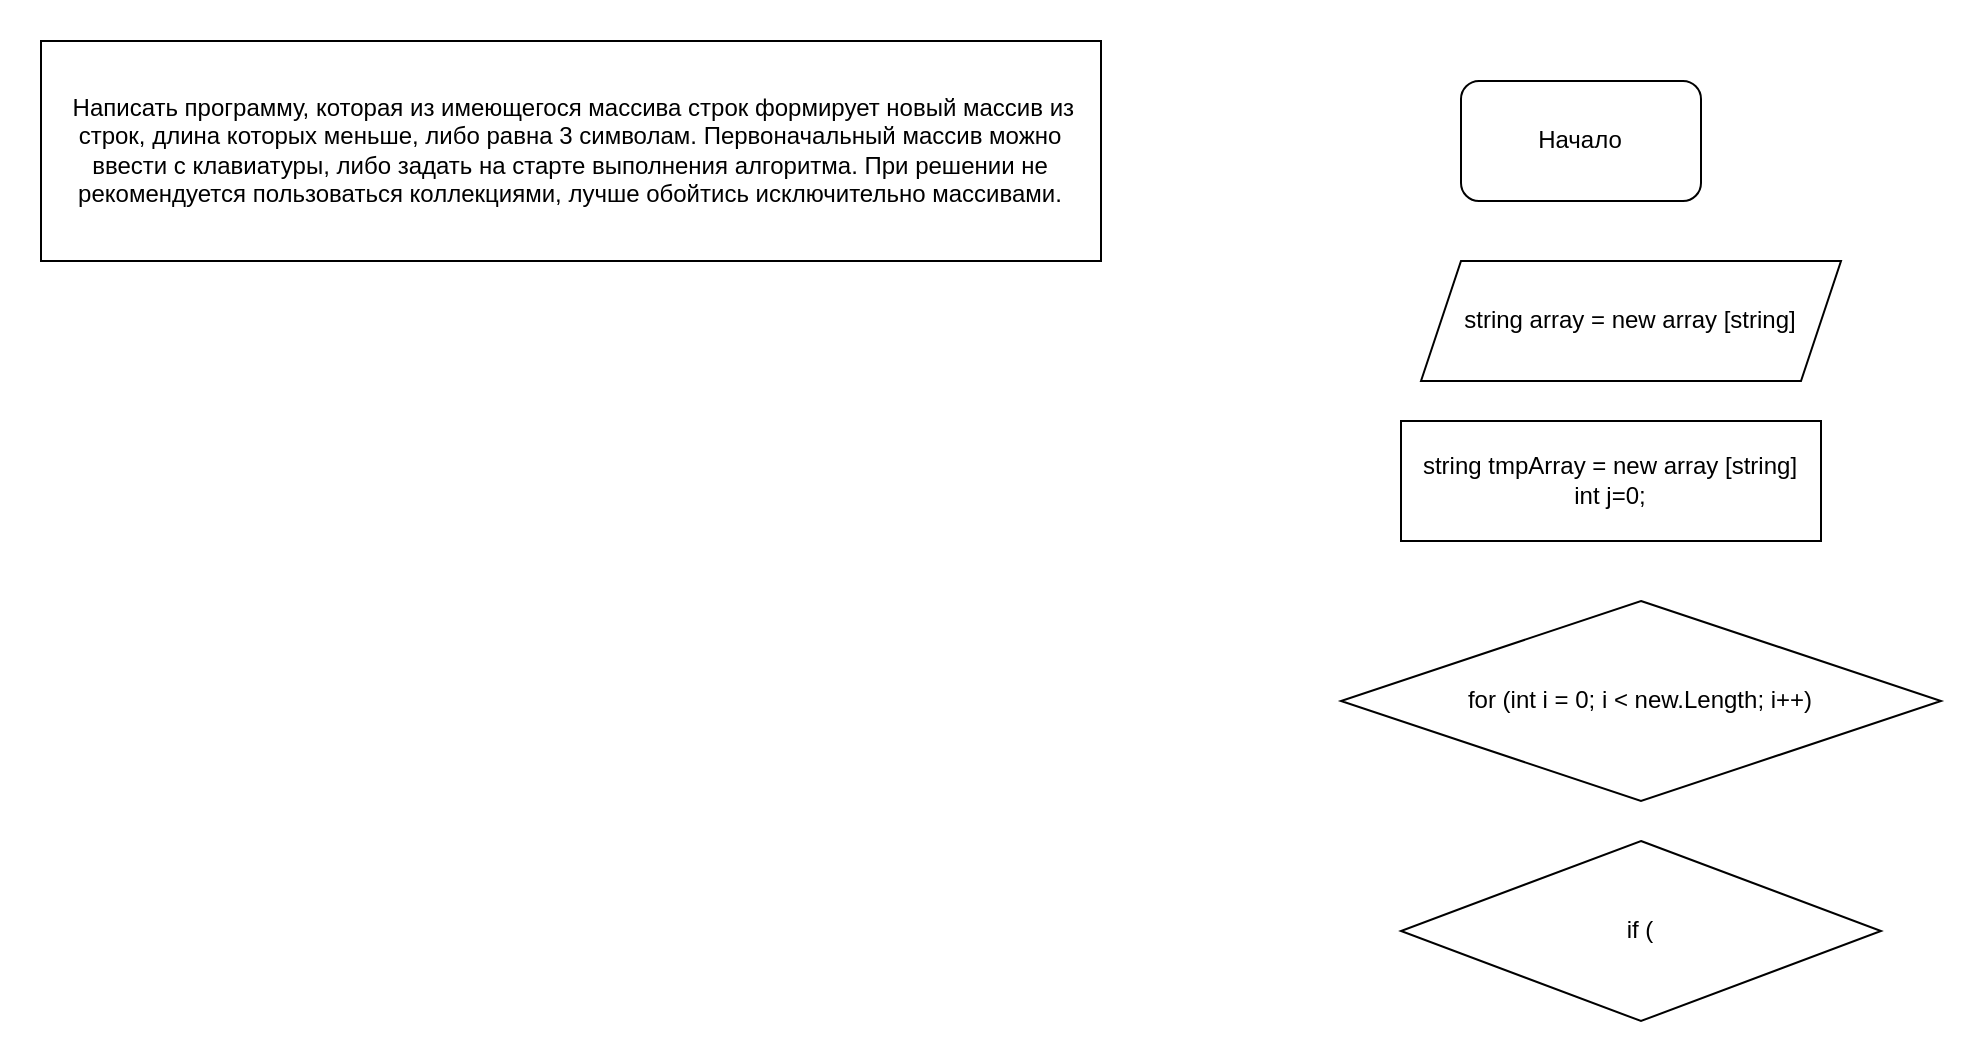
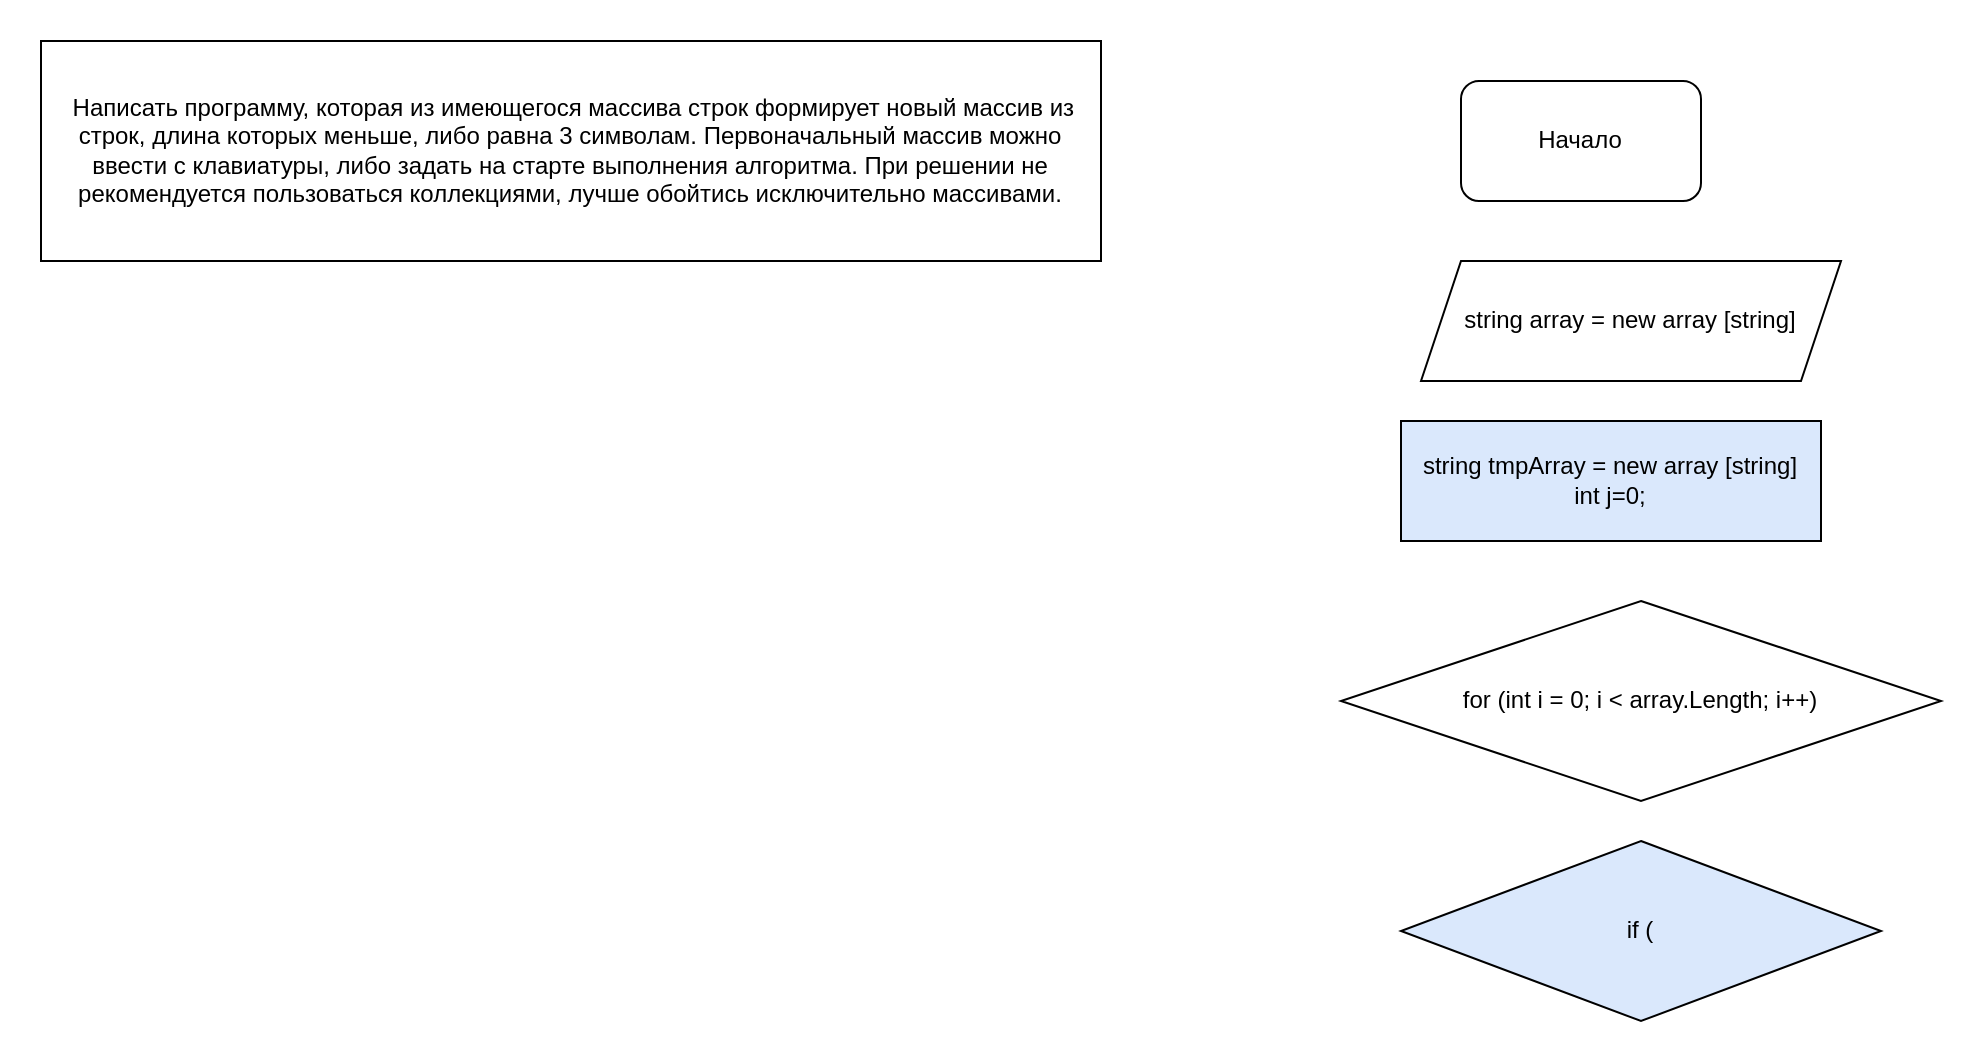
  <mxCell id="0" />
  <mxCell id="1" parent="0" />
  <mxCell id="2" value="Начало" style="rounded=1;whiteSpace=wrap;html=1;" vertex="1" parent="1"><mxGeometry x="730" y="40" width="120" height="60" as="geometry" /></mxCell>
  <mxCell id="3" value="&amp;nbsp;Написать программу, которая из имеющегося массива строк формирует новый массив из строк, длина которых меньше, либо равна 3 символам. Первоначальный массив можно ввести с клавиатуры, либо задать на старте выполнения алгоритма. При решении не рекомендуется пользоваться коллекциями, лучше обойтись исключительно массивами." style="rounded=0;whiteSpace=wrap;html=1;" vertex="1" parent="1"><mxGeometry x="20" width="530" height="110" as="geometry" y="20" /></mxCell>
- <mxCell id="4" value="string tmpArray = new array [string]&lt;br&gt;int j=0;" style="rounded=0;whiteSpace=wrap;html=1;" vertex="1" parent="1"><mxGeometry x="700" y="210" width="210" height="60" as="geometry" /></mxCell>
+ <mxCell id="4" value="string tmpArray = new array [string]&lt;br&gt;int j=0;" style="rounded=0;whiteSpace=wrap;html=1;fillColor=#dae8fc;" vertex="1" parent="1"><mxGeometry x="700" y="210" width="210" height="60" as="geometry" /></mxCell>
  <mxCell id="5" value="string array = new array [string]" style="shape=parallelogram;perimeter=parallelogramPerimeter;whiteSpace=wrap;html=1;fixedSize=1;" vertex="1" parent="1"><mxGeometry x="710" y="130" width="210" height="60" as="geometry" /></mxCell>
- <mxCell id="6" value="for (int i = 0; i &amp;lt; new.Length; i++)" style="rhombus;whiteSpace=wrap;html=1;" vertex="1" parent="1"><mxGeometry x="670" y="300" width="300" height="100" as="geometry" /></mxCell>
- <mxCell id="7" value="if (" style="rhombus;whiteSpace=wrap;html=1;" vertex="1" parent="1"><mxGeometry x="700" y="420" width="240" height="90" as="geometry" /></mxCell>
+ <mxCell id="6" value="for (int i = 0; i &amp;lt; array.Length; i++)" style="rhombus;whiteSpace=wrap;html=1;" vertex="1" parent="1"><mxGeometry x="670" y="300" width="300" height="100" as="geometry" /></mxCell>
+ <mxCell id="7" value="if (" style="rhombus;whiteSpace=wrap;html=1;fillColor=#dae8fc;" vertex="1" parent="1"><mxGeometry x="700" y="420" width="240" height="90" as="geometry" /></mxCell>
